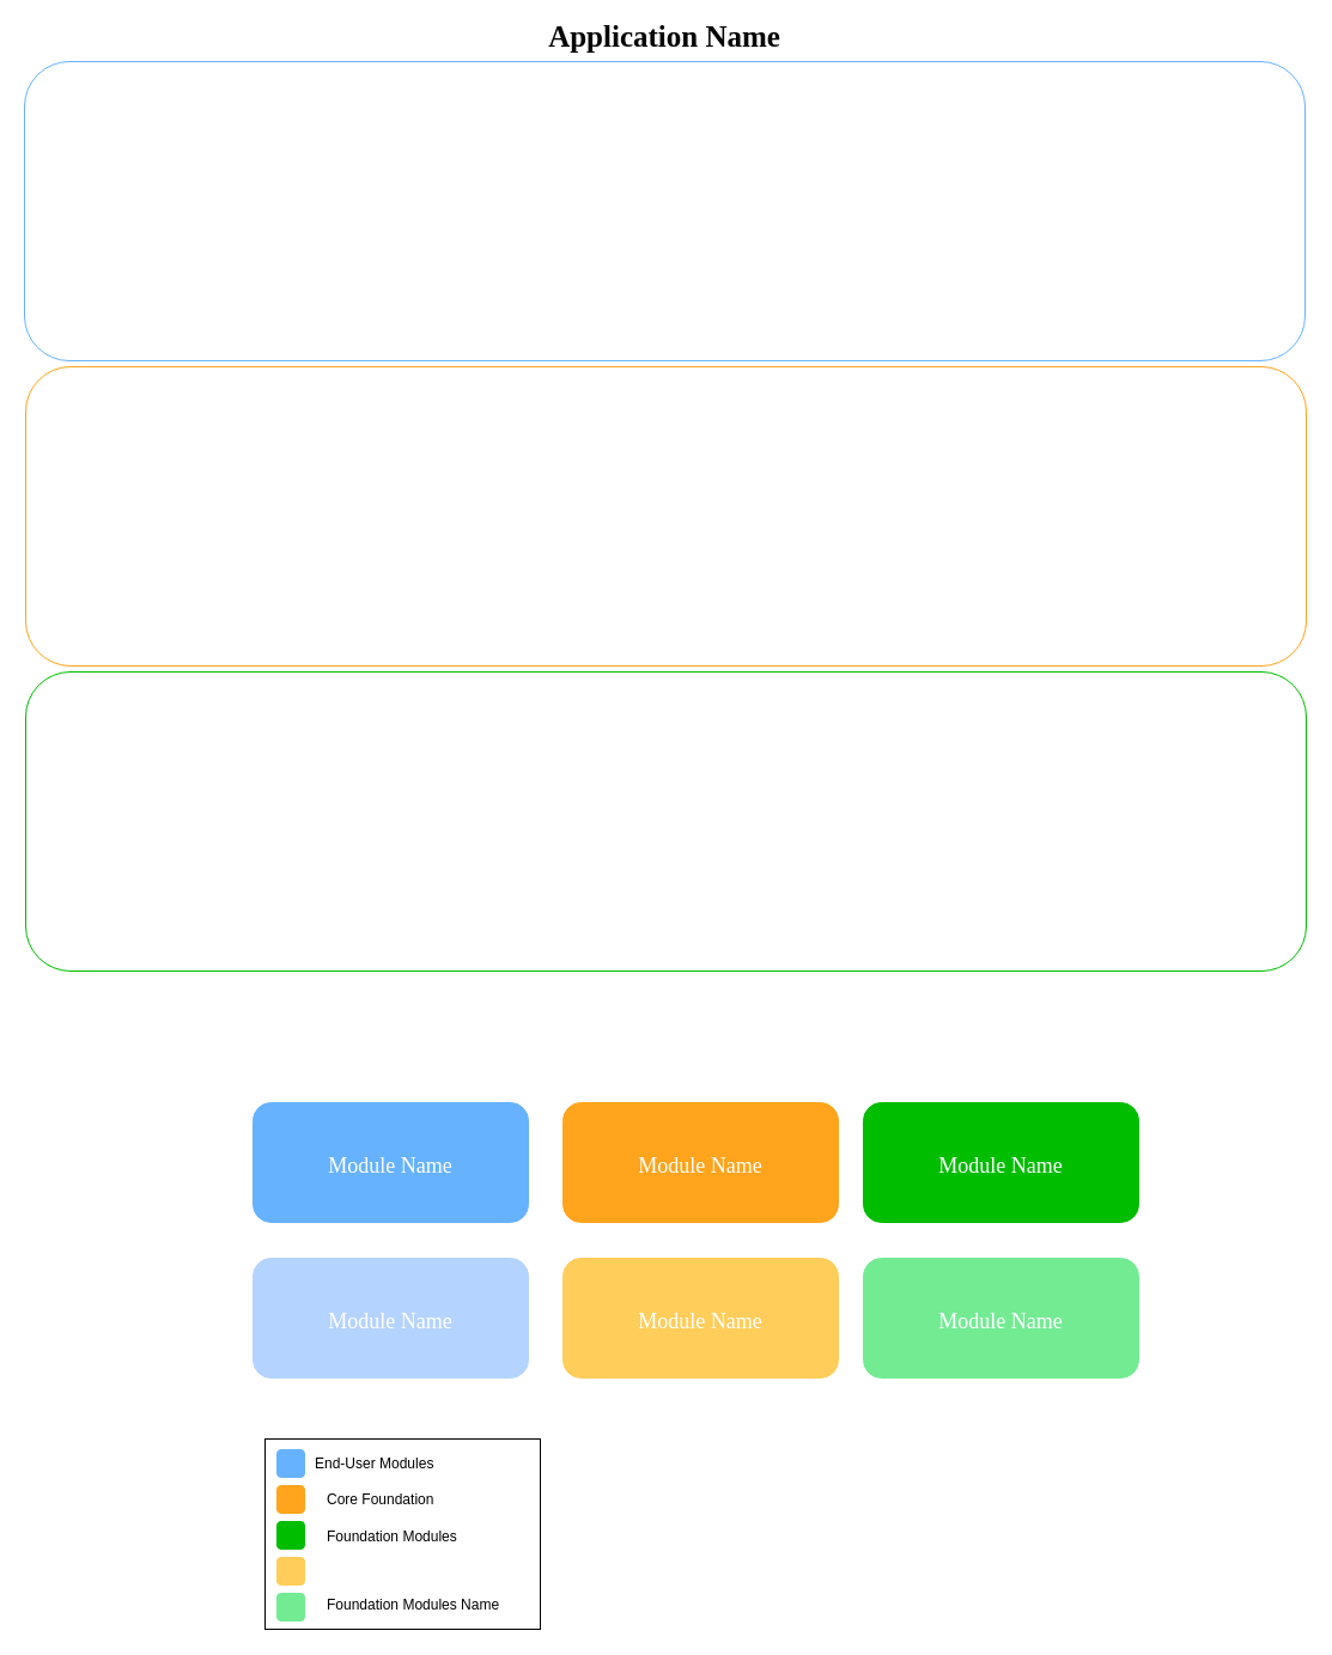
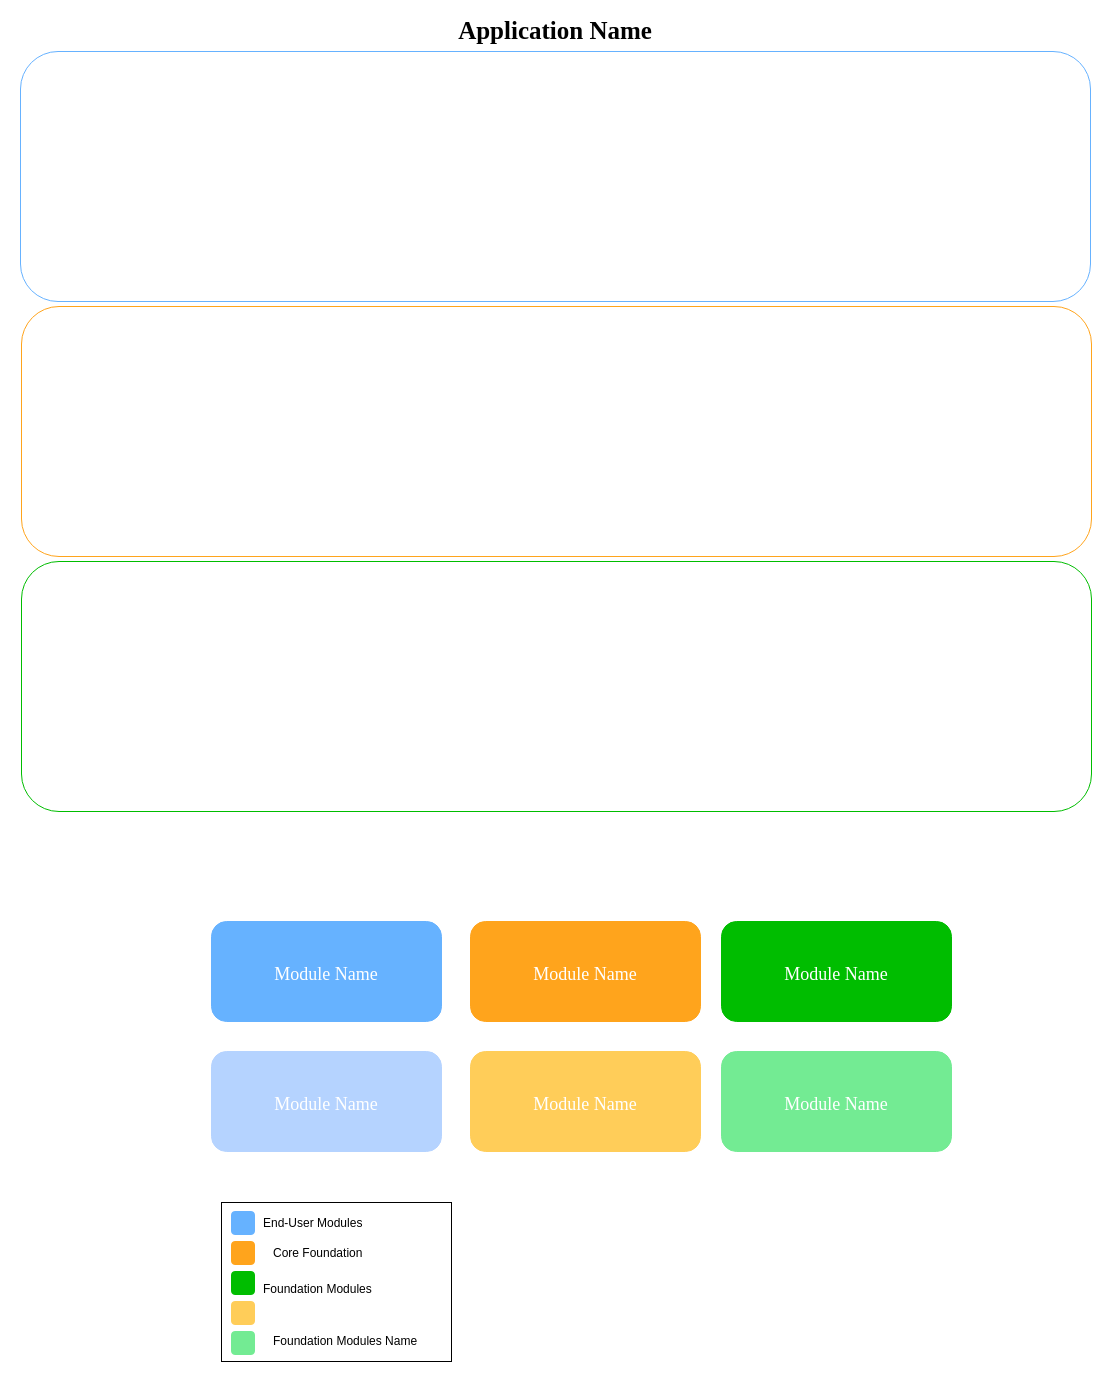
  <mxCell id="0" />
  <mxCell id="1" parent="0" />
  <mxCell id="2" value="Application Name" style="text;html=1;strokeColor=none;fillColor=none;align=center;verticalAlign=middle;whiteSpace=wrap;rounded=0;fontSize=25;fontStyle=1;fontFamily=Tahoma;" parent="1" vertex="1"><mxGeometry x="410" y="20" width="290" height="20" as="geometry" /></mxCell>
  <mxCell id="3" value="" style="rounded=1;whiteSpace=wrap;html=1;fontFamily=Tahoma;fontSize=25;fillColor=none;strokeColor=#66B2FF;" parent="1" vertex="1"><mxGeometry x="20" y="51" width="1070" height="250" as="geometry" /></mxCell>
  <mxCell id="4" value="" style="rounded=1;whiteSpace=wrap;html=1;fontFamily=Tahoma;fontSize=25;fillColor=none;strokeColor=#FFA41C;" parent="1" vertex="1"><mxGeometry x="21" y="306" width="1070" height="250" as="geometry" /></mxCell>
  <mxCell id="5" value="" style="rounded=1;whiteSpace=wrap;html=1;fontFamily=Tahoma;fontSize=25;fillColor=none;strokeColor=#00BD00;" parent="1" vertex="1"><mxGeometry x="21" y="561" width="1070" height="250" as="geometry" /></mxCell>
  <mxCell id="6" value="&lt;font color=&quot;#ffffff&quot; style=&quot;font-size: 18px&quot;&gt;Module Name&lt;/font&gt;" style="whiteSpace=wrap;html=1;rounded=1;fontFamily=Tahoma;fontSize=25;fillColor=#66B2FF;strokeColor=#66B2FF;" parent="1" vertex="1"><mxGeometry x="211" y="921" width="230" height="100" as="geometry" /></mxCell>
  <mxCell id="7" value="&lt;font color=&quot;#ffffff&quot; style=&quot;font-size: 18px&quot;&gt;Module Name&lt;/font&gt;" style="whiteSpace=wrap;html=1;rounded=1;fontFamily=Tahoma;fontSize=25;fillColor=#FFA41C;strokeColor=#FFA41C;" parent="1" vertex="1"><mxGeometry x="470" y="921" width="230" height="100" as="geometry" /></mxCell>
  <mxCell id="8" value="&lt;font color=&quot;#ffffff&quot; style=&quot;font-size: 18px&quot;&gt;Module Name&lt;/font&gt;" style="whiteSpace=wrap;html=1;rounded=1;fontFamily=Tahoma;fontSize=25;fillColor=#00BD00;strokeColor=#00BD00;" parent="1" vertex="1"><mxGeometry x="721" y="921" width="230" height="100" as="geometry" /></mxCell>
  <mxCell id="9" value="&lt;font color=&quot;#ffffff&quot; style=&quot;font-size: 18px&quot;&gt;Module Name&lt;/font&gt;" style="whiteSpace=wrap;html=1;rounded=1;fontFamily=Tahoma;fontSize=25;fillColor=#B5D3FF;strokeColor=#B5D3FF;" parent="1" vertex="1"><mxGeometry x="211" y="1051" width="230" height="100" as="geometry" /></mxCell>
  <mxCell id="10" value="&lt;font color=&quot;#ffffff&quot; style=&quot;font-size: 18px&quot;&gt;Module Name&lt;/font&gt;" style="whiteSpace=wrap;html=1;rounded=1;fontFamily=Tahoma;fontSize=25;fillColor=#FFCD59;strokeColor=#FFCD59;" parent="1" vertex="1"><mxGeometry x="470" y="1051" width="230" height="100" as="geometry" /></mxCell>
  <mxCell id="11" value="&lt;font color=&quot;#ffffff&quot; style=&quot;font-size: 18px&quot;&gt;Module Name&lt;/font&gt;" style="whiteSpace=wrap;html=1;rounded=1;fontFamily=Tahoma;fontSize=25;fillColor=#73EB93;strokeColor=#73EB93;" parent="1" vertex="1"><mxGeometry x="721" y="1051" width="230" height="100" as="geometry" /></mxCell>
  <mxCell id="12" value="" style="rounded=0;whiteSpace=wrap;html=1;" vertex="1" parent="1"><mxGeometry x="221" y="1202" width="230" height="159" as="geometry" /></mxCell>
  <mxCell id="13" value="" style="whiteSpace=wrap;html=1;rounded=1;fontFamily=Tahoma;fontSize=25;fillColor=#66B2FF;strokeColor=#66B2FF;" vertex="1" parent="1"><mxGeometry x="231" y="1211" width="23" height="23" as="geometry" /></mxCell>
  <mxCell id="14" value="" style="whiteSpace=wrap;html=1;rounded=1;fontFamily=Tahoma;fontSize=25;fillColor=#FFA41C;strokeColor=#FFA41C;" vertex="1" parent="1"><mxGeometry x="231" y="1241" width="23" height="23" as="geometry" /></mxCell>
  <mxCell id="15" value="" style="whiteSpace=wrap;html=1;rounded=1;fontFamily=Tahoma;fontSize=25;fillColor=#00BD00;strokeColor=#00BD00;" vertex="1" parent="1"><mxGeometry x="231" y="1271" width="23" height="23" as="geometry" /></mxCell>
  <mxCell id="16" value="" style="whiteSpace=wrap;html=1;rounded=1;fontFamily=Tahoma;fontSize=25;fillColor=#FFCD59;strokeColor=#FFCD59;" vertex="1" parent="1"><mxGeometry x="231" y="1301" width="23" height="23" as="geometry" /></mxCell>
  <mxCell id="17" value="" style="whiteSpace=wrap;html=1;rounded=1;fontFamily=Tahoma;fontSize=25;fillColor=#73EB93;strokeColor=#73EB93;" vertex="1" parent="1"><mxGeometry x="231" y="1331" width="23" height="23" as="geometry" /></mxCell>
  <mxCell id="18" value="End-User Modules" style="text;html=1;strokeColor=none;fillColor=none;align=left;verticalAlign=middle;whiteSpace=wrap;rounded=0;" vertex="1" parent="1"><mxGeometry x="261" y="1213" width="170" height="20" as="geometry" /></mxCell>
  <mxCell id="19" value="Core Foundation" style="text;html=1;strokeColor=none;fillColor=none;align=left;verticalAlign=middle;whiteSpace=wrap;rounded=0;" vertex="1" parent="1"><mxGeometry x="271" y="1242.5" width="170" height="20" as="geometry" /></mxCell>
- <mxCell id="20" value="Foundation Modules" style="text;html=1;strokeColor=none;fillColor=none;align=left;verticalAlign=middle;whiteSpace=wrap;rounded=0;" vertex="1" parent="1"><mxGeometry x="271" y="1274" width="170" height="20" as="geometry" /></mxCell>
+ <mxCell id="20" value="Foundation Modules" style="text;html=1;strokeColor=none;fillColor=none;align=left;verticalAlign=middle;whiteSpace=wrap;rounded=0;" vertex="1" parent="1"><mxGeometry x="261" y="1279" width="170" height="20" as="geometry" /></mxCell>
  <mxCell id="21" value="Foundation Modules Name" style="text;html=1;strokeColor=none;fillColor=none;align=left;verticalAlign=middle;whiteSpace=wrap;rounded=0;" vertex="1" parent="1"><mxGeometry x="271" y="1331" width="170" height="20" as="geometry" /></mxCell>
